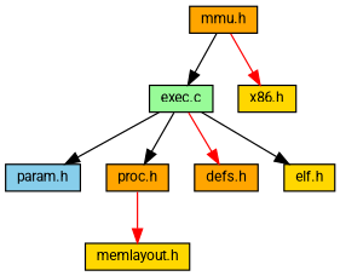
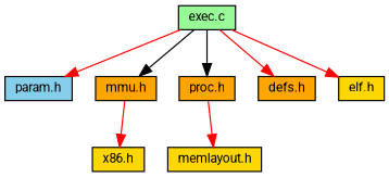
  digraph {
    fontname=Roboto
    node [color=black fillcolor=orange fontname=Roboto fontsize=10 shape=record style=filled]
    edge [color=black fontname=Roboto fontsize=10 labelfontname=Helvetica labelfontsize=10 style=solid]
    n1 [fillcolor=palegreen fontcolor=black height=0.2 label="exec.c" width=0.4]
    n2 [fillcolor=skyblue height=0.2 label="param.h" width=0.4]
    n3 [height=0.2 label="mmu.h" width=0.4]
    n4 [height=0.2 label="proc.h" width=0.4]
    n5 [height=0.2 label="defs.h" width=0.4]
    n6 [fillcolor=gold height=0.2 label="elf.h" width=0.4]
    n7 [fillcolor=gold height=0.2 label="memlayout.h" width=0.4]
    n8 [fillcolor=gold height=0.2 label="x86.h" width=0.4]
-   n1 -> n2
-   n3 -> n1
+   n1 -> n2 [color=red]
+   n1 -> n3
    n1 -> n4
    n1 -> n5 [color=red]
-   n1 -> n6
+   n1 -> n6 [color=red]
    n3 -> n8 [color=red]
    n4 -> n7 [color=red]
  }
